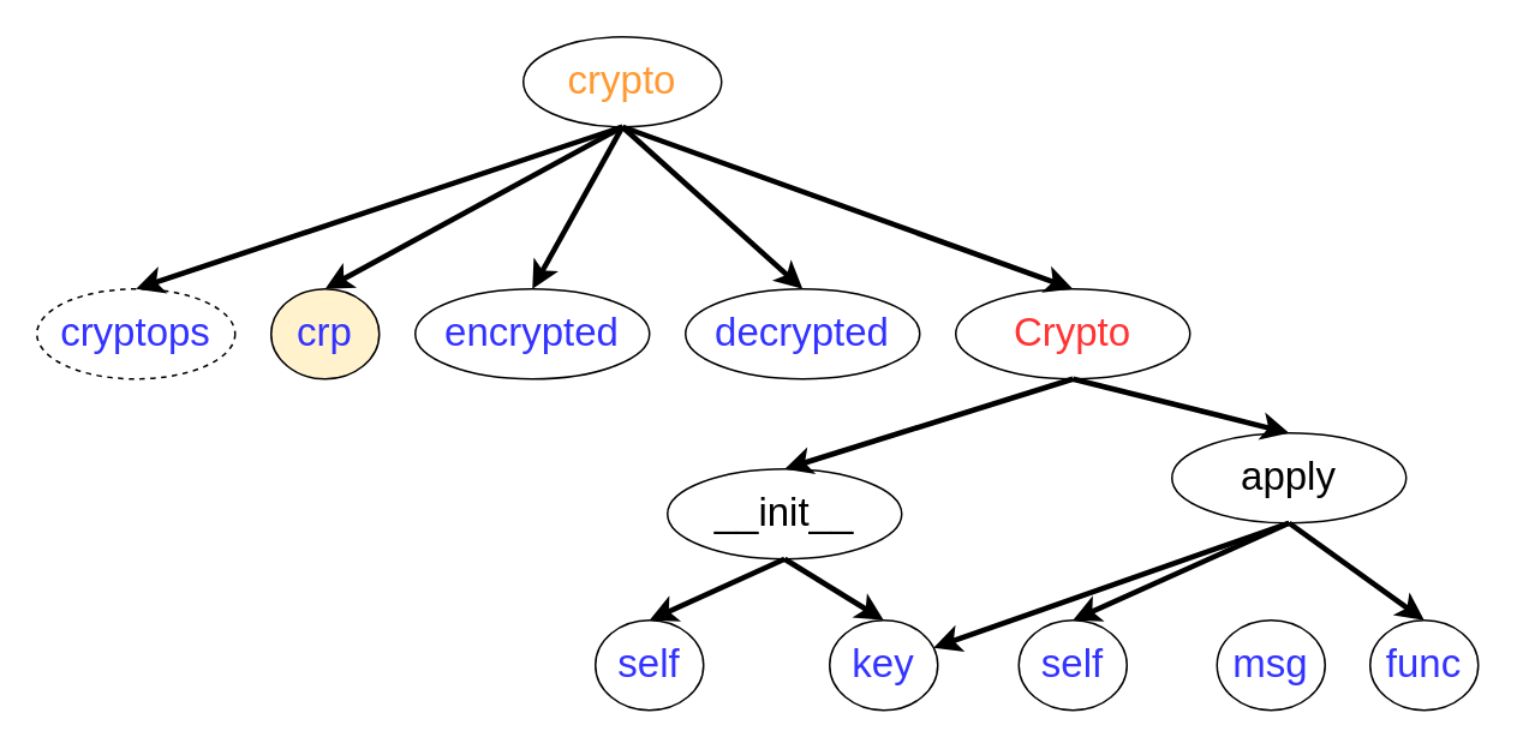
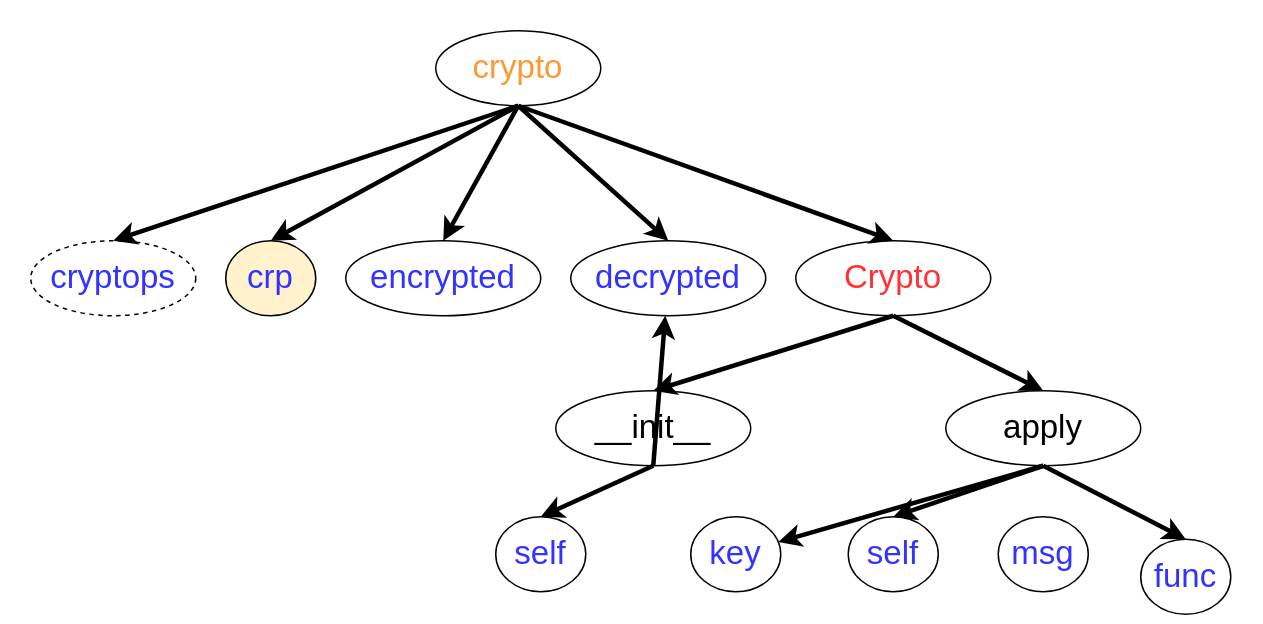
  <mxCell id="0" />
  <mxCell id="1" parent="0" />
  <mxCell id="2" value="&lt;font style=&quot;font-size: 22px&quot; color=&quot;#3333ff&quot;&gt;cryptops&lt;/font&gt;" style="ellipse;whiteSpace=wrap;html=1;dashed=1;" vertex="1" parent="1"><mxGeometry x="20" y="160" width="110" height="50" as="geometry" /></mxCell>
  <mxCell id="3" value="&lt;font style=&quot;font-size: 22px&quot; color=&quot;#3333ff&quot;&gt;crp&lt;/font&gt;" style="ellipse;whiteSpace=wrap;html=1;fillColor=#fff2cc;" vertex="1" parent="1"><mxGeometry x="150" y="160" width="60" height="50" as="geometry" /></mxCell>
  <mxCell id="4" value="&lt;font style=&quot;font-size: 22px&quot; color=&quot;#3333ff&quot;&gt;encrypted&lt;/font&gt;" style="ellipse;whiteSpace=wrap;html=1;" vertex="1" parent="1"><mxGeometry x="230" y="160" width="130" height="50" as="geometry" /></mxCell>
  <mxCell id="5" value="&lt;font style=&quot;font-size: 22px&quot; color=&quot;#3333ff&quot;&gt;decrypted&lt;/font&gt;" style="ellipse;whiteSpace=wrap;html=1;" vertex="1" parent="1"><mxGeometry x="380" y="160" width="130" height="50" as="geometry" /></mxCell>
  <mxCell id="6" value="&lt;font style=&quot;font-size: 22px&quot; color=&quot;#ff3333&quot;&gt;Crypto&lt;/font&gt;" style="ellipse;whiteSpace=wrap;html=1;" vertex="1" parent="1"><mxGeometry x="530" y="160" width="130" height="50" as="geometry" /></mxCell>
- <mxCell id="7" value="&lt;font style=&quot;font-size: 22px&quot;&gt;apply&lt;/font&gt;" style="ellipse;whiteSpace=wrap;html=1;" vertex="1" parent="1"><mxGeometry x="650" y="240" width="130" height="50" as="geometry" /></mxCell>
+ <mxCell id="7" value="&lt;font style=&quot;font-size: 22px&quot;&gt;apply&lt;/font&gt;" style="ellipse;whiteSpace=wrap;html=1;" vertex="1" parent="1"><mxGeometry x="630" y="260" width="130" height="50" as="geometry" /></mxCell>
  <mxCell id="8" value="&lt;font style=&quot;font-size: 22px&quot;&gt;__init__&lt;/font&gt;" style="ellipse;whiteSpace=wrap;html=1;" vertex="1" parent="1"><mxGeometry x="370" y="260" width="130" height="50" as="geometry" /></mxCell>
  <mxCell id="9" value="&lt;font style=&quot;font-size: 22px&quot; color=&quot;#3333ff&quot;&gt;self&lt;/font&gt;" style="ellipse;whiteSpace=wrap;html=1;" vertex="1" parent="1"><mxGeometry x="330" y="344" width="60" height="50" as="geometry" /></mxCell>
  <mxCell id="10" value="&lt;font style=&quot;font-size: 22px&quot; color=&quot;#3333ff&quot;&gt;key&lt;/font&gt;" style="ellipse;whiteSpace=wrap;html=1;" vertex="1" parent="1"><mxGeometry x="460" y="344" width="60" height="50" as="geometry" /></mxCell>
  <mxCell id="11" value="&lt;font style=&quot;font-size: 22px&quot; color=&quot;#3333ff&quot;&gt;self&lt;/font&gt;" style="ellipse;whiteSpace=wrap;html=1;" vertex="1" parent="1"><mxGeometry x="565" y="344" width="60" height="50" as="geometry" /></mxCell>
- <mxCell id="12" value="&lt;font style=&quot;font-size: 22px&quot; color=&quot;#3333ff&quot;&gt;msg&lt;/font&gt;" style="ellipse;whiteSpace=wrap;html=1;" vertex="1" parent="1"><mxGeometry x="675" y="344" width="60" height="50" as="geometry" /></mxCell>
- <mxCell id="13" value="&lt;font color=&quot;#3333ff&quot;&gt;&lt;span style=&quot;font-size: 22px&quot;&gt;func&lt;/span&gt;&lt;/font&gt;" style="ellipse;whiteSpace=wrap;html=1;" vertex="1" parent="1"><mxGeometry x="760" y="344" width="60" height="50" as="geometry" /></mxCell>
+ <mxCell id="12" value="&lt;font style=&quot;font-size: 22px&quot; color=&quot;#3333ff&quot;&gt;msg&lt;/font&gt;" style="ellipse;whiteSpace=wrap;html=1;" vertex="1" parent="1"><mxGeometry x="665" y="344" width="60" height="50" as="geometry" /></mxCell>
+ <mxCell id="13" value="&lt;font color=&quot;#3333ff&quot;&gt;&lt;span style=&quot;font-size: 22px&quot;&gt;func&lt;/span&gt;&lt;/font&gt;" style="ellipse;whiteSpace=wrap;html=1;" vertex="1" parent="1"><mxGeometry x="760" y="359" width="60" height="50" as="geometry" /></mxCell>
  <mxCell id="14" value="&lt;font style=&quot;font-size: 22px&quot; color=&quot;#ff9933&quot;&gt;crypto&lt;/font&gt;" style="ellipse;whiteSpace=wrap;html=1;" vertex="1" parent="1"><mxGeometry x="290" y="20" width="110" height="50" as="geometry" /></mxCell>
  <mxCell id="15" value="" style="endArrow=classic;html=1;rounded=0;fontSize=22;fontColor=#FF9933;strokeWidth=3;exitX=0.5;exitY=1;exitDx=0;exitDy=0;entryX=0.5;entryY=0;entryDx=0;entryDy=0;" edge="1" parent="1" source="14" target="4"><mxGeometry width="50" height="50" relative="1" as="geometry"><mxPoint x="370" y="280" as="sourcePoint" /><mxPoint x="420" y="230" as="targetPoint" /></mxGeometry></mxCell>
  <mxCell id="16" value="" style="endArrow=classic;html=1;rounded=0;fontSize=22;fontColor=#FF9933;strokeWidth=3;entryX=0.5;entryY=0;entryDx=0;entryDy=0;exitX=0.5;exitY=1;exitDx=0;exitDy=0;" edge="1" parent="1" source="14" target="5"><mxGeometry width="50" height="50" relative="1" as="geometry"><mxPoint x="360" y="90" as="sourcePoint" /><mxPoint x="305" y="170" as="targetPoint" /></mxGeometry></mxCell>
  <mxCell id="17" value="" style="endArrow=classic;html=1;rounded=0;fontSize=22;fontColor=#FF9933;strokeWidth=3;entryX=0.5;entryY=0;entryDx=0;entryDy=0;exitX=0.5;exitY=1;exitDx=0;exitDy=0;" edge="1" parent="1" source="14" target="6"><mxGeometry width="50" height="50" relative="1" as="geometry"><mxPoint x="355" y="80" as="sourcePoint" /><mxPoint x="455" y="170" as="targetPoint" /></mxGeometry></mxCell>
  <mxCell id="18" value="" style="endArrow=classic;html=1;rounded=0;fontSize=22;fontColor=#FF9933;strokeWidth=3;entryX=0.5;entryY=0;entryDx=0;entryDy=0;exitX=0.5;exitY=1;exitDx=0;exitDy=0;" edge="1" parent="1" source="14" target="3"><mxGeometry width="50" height="50" relative="1" as="geometry"><mxPoint x="355" y="80" as="sourcePoint" /><mxPoint x="605" y="170" as="targetPoint" /></mxGeometry></mxCell>
  <mxCell id="19" value="" style="endArrow=classic;html=1;rounded=0;fontSize=22;fontColor=#FF9933;strokeWidth=3;entryX=0.5;entryY=0;entryDx=0;entryDy=0;exitX=0.5;exitY=1;exitDx=0;exitDy=0;" edge="1" parent="1" source="14" target="2"><mxGeometry width="50" height="50" relative="1" as="geometry"><mxPoint x="350" y="100" as="sourcePoint" /><mxPoint x="190" y="170" as="targetPoint" /></mxGeometry></mxCell>
  <mxCell id="20" value="" style="endArrow=classic;html=1;rounded=0;fontSize=22;fontColor=#FF9933;strokeWidth=3;entryX=0.5;entryY=0;entryDx=0;entryDy=0;exitX=0.5;exitY=1;exitDx=0;exitDy=0;" edge="1" parent="1" source="6" target="8"><mxGeometry width="50" height="50" relative="1" as="geometry"><mxPoint x="355" y="80" as="sourcePoint" /><mxPoint x="85" y="170" as="targetPoint" /></mxGeometry></mxCell>
  <mxCell id="21" value="" style="endArrow=classic;html=1;rounded=0;fontSize=22;fontColor=#FF9933;strokeWidth=3;entryX=0.5;entryY=0;entryDx=0;entryDy=0;exitX=0.5;exitY=1;exitDx=0;exitDy=0;" edge="1" parent="1" source="6" target="7"><mxGeometry width="50" height="50" relative="1" as="geometry"><mxPoint x="605" y="220" as="sourcePoint" /><mxPoint x="445" y="270" as="targetPoint" /></mxGeometry></mxCell>
  <mxCell id="22" value="" style="endArrow=classic;html=1;rounded=0;fontSize=22;fontColor=#FF9933;strokeWidth=3;entryX=0.5;entryY=0;entryDx=0;entryDy=0;exitX=0.5;exitY=1;exitDx=0;exitDy=0;" edge="1" parent="1" source="7" target="13"><mxGeometry width="50" height="50" relative="1" as="geometry"><mxPoint x="605" y="220" as="sourcePoint" /><mxPoint x="705" y="270" as="targetPoint" /></mxGeometry></mxCell>
  <mxCell id="23" value="" style="endArrow=classic;html=1;rounded=0;fontSize=22;fontColor=#FF9933;strokeWidth=3;exitX=0.5;exitY=1;exitDx=0;exitDy=0;" edge="1" parent="1" source="7" target="10"><mxGeometry width="50" height="50" relative="1" as="geometry"><mxPoint x="705" y="320" as="sourcePoint" /><mxPoint x="800" y="354" as="targetPoint" /></mxGeometry></mxCell>
  <mxCell id="24" value="" style="endArrow=classic;html=1;rounded=0;fontSize=22;fontColor=#FF9933;strokeWidth=3;entryX=0.5;entryY=0;entryDx=0;entryDy=0;exitX=0.5;exitY=1;exitDx=0;exitDy=0;" edge="1" parent="1" source="7" target="11"><mxGeometry width="50" height="50" relative="1" as="geometry"><mxPoint x="705" y="320" as="sourcePoint" /><mxPoint x="705" y="354" as="targetPoint" /></mxGeometry></mxCell>
- <mxCell id="25" value="" style="endArrow=classic;html=1;rounded=0;fontSize=22;fontColor=#FF9933;strokeWidth=3;entryX=0.5;entryY=0;entryDx=0;entryDy=0;exitX=0.5;exitY=1;exitDx=0;exitDy=0;" edge="1" parent="1" source="8" target="10"><mxGeometry width="50" height="50" relative="1" as="geometry"><mxPoint x="705" y="320" as="sourcePoint" /><mxPoint x="605" y="354" as="targetPoint" /></mxGeometry></mxCell>
+ <mxCell id="25" value="" style="endArrow=classic;html=1;rounded=0;fontSize=22;fontColor=#FF9933;strokeWidth=3;exitX=0.5;exitY=1;exitDx=0;exitDy=0;" edge="1" parent="1" source="8" target="5"><mxGeometry width="50" height="50" relative="1" as="geometry"><mxPoint x="705" y="320" as="sourcePoint" /><mxPoint x="605" y="354" as="targetPoint" /></mxGeometry></mxCell>
  <mxCell id="26" value="" style="endArrow=classic;html=1;rounded=0;fontSize=22;fontColor=#FF9933;strokeWidth=3;entryX=0.5;entryY=0;entryDx=0;entryDy=0;exitX=0.5;exitY=1;exitDx=0;exitDy=0;" edge="1" parent="1" source="8" target="9"><mxGeometry width="50" height="50" relative="1" as="geometry"><mxPoint x="445" y="320" as="sourcePoint" /><mxPoint x="500" y="354" as="targetPoint" /></mxGeometry></mxCell>
